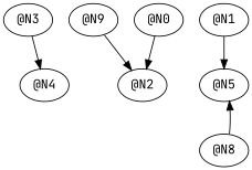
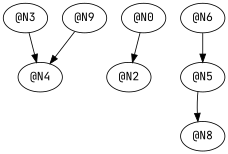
  digraph {
    fontname="JetBrains Mono"
    node [fontname="JetBrains Mono"]
    edge [fontname="JetBrains Mono"]
    "@N3"
    "@N4"
    "@N0"
    "@N2"
    n5 [label="@N9"]
-   "@N6" [label="@N1"]
+   "@N6"
    "@N5"
    n8 [label="@N8"]
    "@N3" -> "@N4"
    "@N0" -> "@N2"
-   n5 -> "@N2"
+   n5 -> "@N4"
    "@N6" -> "@N5"
-   n8 -> "@N5"
+   "@N5" -> n8
  }
